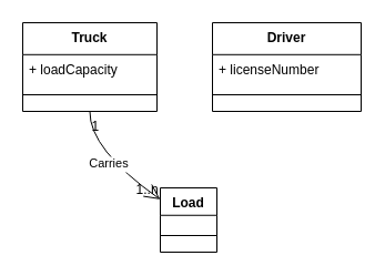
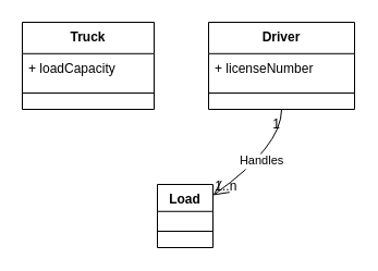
  <mxCell id="0" />
  <mxCell id="1" parent="0" />
  <mxCell id="2" value="Truck" style="swimlane;fontStyle=1;align=center;verticalAlign=top;childLayout=stackLayout;horizontal=1;startSize=28.8;horizontalStack=0;resizeParent=1;resizeParentMax=0;resizeLast=0;collapsible=0;marginBottom=0;" vertex="1" parent="1"><mxGeometry x="20" y="20" width="121" height="80" as="geometry" /></mxCell>
  <mxCell id="3" value="+ loadCapacity" style="text;strokeColor=none;fillColor=none;align=left;verticalAlign=top;spacingLeft=4;spacingRight=4;overflow=hidden;rotatable=0;points=[[0,0.5],[1,0.5]];portConstraint=eastwest;" vertex="1" parent="2"><mxGeometry y="29" width="121" height="29" as="geometry" /></mxCell>
  <mxCell id="4" style="line;strokeWidth=1;fillColor=none;align=left;verticalAlign=middle;spacingTop=-1;spacingLeft=3;spacingRight=3;rotatable=0;labelPosition=right;points=[];portConstraint=eastwest;strokeColor=inherit;" vertex="1" parent="2"><mxGeometry y="58" width="121" height="14" as="geometry" /></mxCell>
  <mxCell id="5" value="Load" style="swimlane;fontStyle=1;align=center;verticalAlign=top;childLayout=stackLayout;horizontal=1;startSize=24.75;horizontalStack=0;resizeParent=1;resizeParentMax=0;resizeLast=0;collapsible=0;marginBottom=0;" vertex="1" parent="1"><mxGeometry x="144" y="169" width="51" height="58" as="geometry" /></mxCell>
  <mxCell id="6" style="line;strokeWidth=1;fillColor=none;align=left;verticalAlign=middle;spacingTop=-1;spacingLeft=3;spacingRight=3;rotatable=0;labelPosition=right;points=[];portConstraint=eastwest;strokeColor=inherit;" vertex="1" parent="5"><mxGeometry y="37" width="51" height="12" as="geometry" /></mxCell>
  <mxCell id="7" value="Driver" style="swimlane;fontStyle=1;align=center;verticalAlign=top;childLayout=stackLayout;horizontal=1;startSize=28.8;horizontalStack=0;resizeParent=1;resizeParentMax=0;resizeLast=0;collapsible=0;marginBottom=0;" vertex="1" parent="1"><mxGeometry x="191" y="20" width="134" height="80" as="geometry" /></mxCell>
  <mxCell id="8" value="+ licenseNumber" style="text;strokeColor=none;fillColor=none;align=left;verticalAlign=top;spacingLeft=4;spacingRight=4;overflow=hidden;rotatable=0;points=[[0,0.5],[1,0.5]];portConstraint=eastwest;" vertex="1" parent="7"><mxGeometry y="29" width="134" height="29" as="geometry" /></mxCell>
  <mxCell id="9" style="line;strokeWidth=1;fillColor=none;align=left;verticalAlign=middle;spacingTop=-1;spacingLeft=3;spacingRight=3;rotatable=0;labelPosition=right;points=[];portConstraint=eastwest;strokeColor=inherit;" vertex="1" parent="7"><mxGeometry y="58" width="134" height="14" as="geometry" /></mxCell>
- <mxCell id="10" value="Carries" style="curved=1;startArrow=none;endArrow=open;endSize=12;exitX=0.5;exitY=1;entryX=0;entryY=0.18;" edge="1" parent="1" source="2" target="5"><mxGeometry relative="1" as="geometry"><Array as="points"><mxPoint x="80" y="134" /></Array></mxGeometry></mxCell>
- <mxCell id="11" value="1" style="edgeLabel;resizable=0;labelBackgroundColor=none;fontSize=12;align=left;verticalAlign=top;" vertex="1" parent="10"><mxGeometry x="-1" relative="1" as="geometry" /></mxCell>
- <mxCell id="12" value="1..n" style="edgeLabel;resizable=0;labelBackgroundColor=none;fontSize=12;align=right;verticalAlign=bottom;" vertex="1" parent="10"><mxGeometry x="1" relative="1" as="geometry" /></mxCell>
+ <mxCell id="13" value="Handles" style="curved=1;startArrow=none;endArrow=open;endSize=12;exitX=0.5;exitY=1;entryX=0.99;entryY=0.18;" edge="1" parent="1" source="7" target="5"><mxGeometry relative="1" as="geometry"><Array as="points"><mxPoint x="258" y="134" /></Array></mxGeometry></mxCell>
+ <mxCell id="14" value="1" style="edgeLabel;resizable=0;labelBackgroundColor=none;fontSize=12;align=right;verticalAlign=top;" vertex="1" parent="13"><mxGeometry x="-1" relative="1" as="geometry" /></mxCell>
+ <mxCell id="15" value="1..n" style="edgeLabel;resizable=0;labelBackgroundColor=none;fontSize=12;align=left;verticalAlign=bottom;" vertex="1" parent="13"><mxGeometry x="1" relative="1" as="geometry" /></mxCell>
